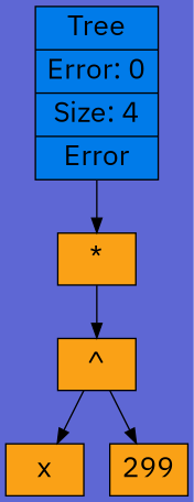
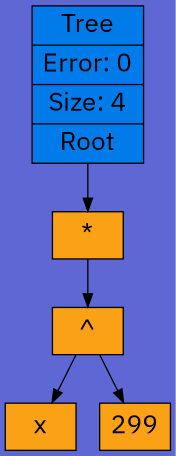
  digraph {
    bgcolor="#5e67d4"
    fontname="IBM Plex Sans"
    rankdir=TB
    node [color="#000000" fillcolor="#faa116" fontname="IBM Plex Sans" fontsize=20 shape=record style=filled]
    edge [fontname="IBM Plex Sans" tailport=left]
-   n1 [fillcolor="#007be9" label="{Tree|Error: 0|Size: 4|<root>Error}" rank=min]
+   n1 [fillcolor="#007be9" label="{Tree|Error: 0|Size: 4|<root>Root}" rank=min]
    n2 [label="{*}"]
    n3 [label="{^}"]
    n4 [label="{x}"]
    n5 [label="{299}"]
    n1 -> n2 [tailport=root]
    n2 -> n3
    n3 -> n4
    n3 -> n5 [tailport=right]
  }
